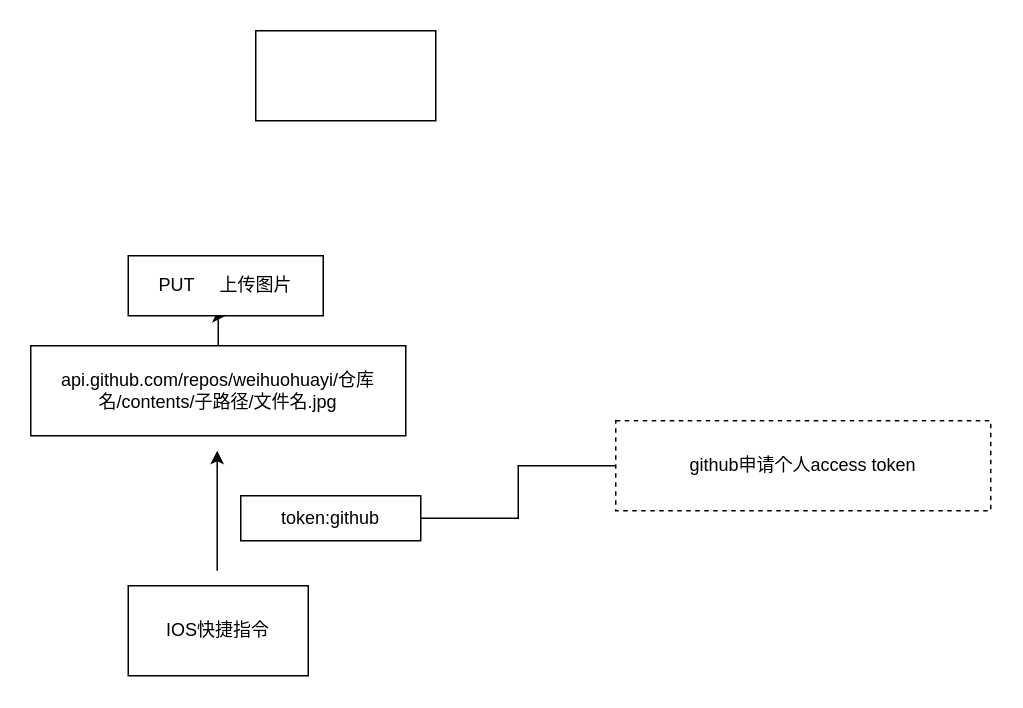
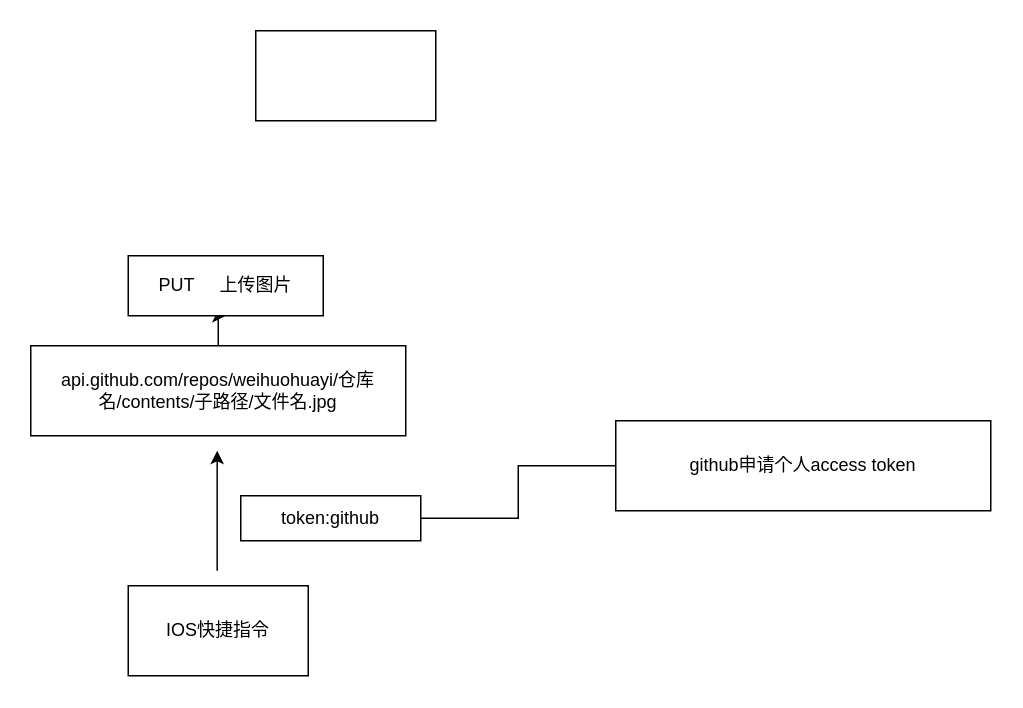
  <mxCell id="0" />
  <mxCell id="1" parent="0" />
  <mxCell id="2" value="" style="rounded=0;whiteSpace=wrap;html=1;" vertex="1" parent="1"><mxGeometry x="170" y="20" width="120" height="60" as="geometry" /></mxCell>
  <mxCell id="3" value="IOS快捷指令" style="rounded=0;whiteSpace=wrap;html=1;" vertex="1" parent="1"><mxGeometry x="85" y="390" width="120" height="60" as="geometry" /></mxCell>
  <mxCell id="4" value="" style="edgeStyle=orthogonalEdgeStyle;rounded=0;orthogonalLoop=1;jettySize=auto;html=1;" edge="1" parent="1" source="5" target="10"><mxGeometry relative="1" as="geometry" /></mxCell>
  <mxCell id="5" value="api.github.com/repos/weihuohuayi/仓库名/contents/子路径/文件名.jpg" style="rounded=0;whiteSpace=wrap;html=1;" vertex="1" parent="1"><mxGeometry x="20" y="230" width="250" height="60" as="geometry" /></mxCell>
  <mxCell id="6" value="token:github" style="rounded=0;whiteSpace=wrap;html=1;" vertex="1" parent="1"><mxGeometry x="160" y="330" width="120" height="30" as="geometry" /></mxCell>
  <mxCell id="7" value="" style="endArrow=classic;html=1;rounded=0;" edge="1" parent="1"><mxGeometry width="50" height="50" relative="1" as="geometry"><mxPoint x="144.29" y="380" as="sourcePoint" /><mxPoint x="144.29" y="300" as="targetPoint" /></mxGeometry></mxCell>
  <mxCell id="8" style="edgeStyle=orthogonalEdgeStyle;rounded=0;orthogonalLoop=1;jettySize=auto;html=1;entryX=1;entryY=0.5;entryDx=0;entryDy=0;endArrow=none;" edge="1" parent="1" source="9" target="6"><mxGeometry relative="1" as="geometry" /></mxCell>
- <mxCell id="9" value="github申请个人access token" style="rounded=0;whiteSpace=wrap;html=1;dashed=1;" vertex="1" parent="1"><mxGeometry x="410" y="280" width="250" height="60" as="geometry" /></mxCell>
+ <mxCell id="9" value="github申请个人access token" style="rounded=0;whiteSpace=wrap;html=1;" vertex="1" parent="1"><mxGeometry x="410" y="280" width="250" height="60" as="geometry" /></mxCell>
  <mxCell id="10" value="PUT&amp;nbsp; &amp;nbsp; &amp;nbsp;上传图片" style="rounded=0;whiteSpace=wrap;html=1;" vertex="1" parent="1"><mxGeometry x="85" y="170" width="130" height="40" as="geometry" /></mxCell>
